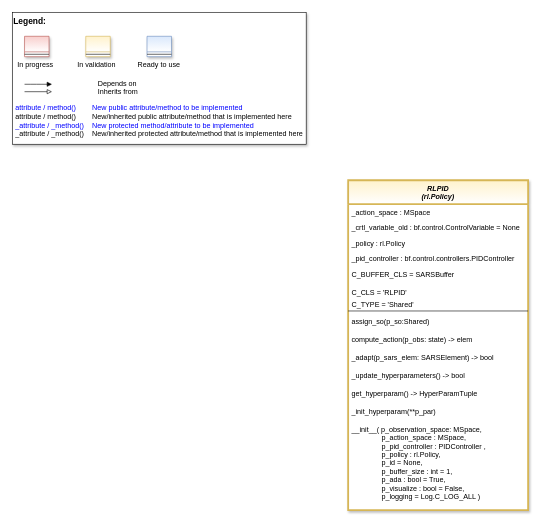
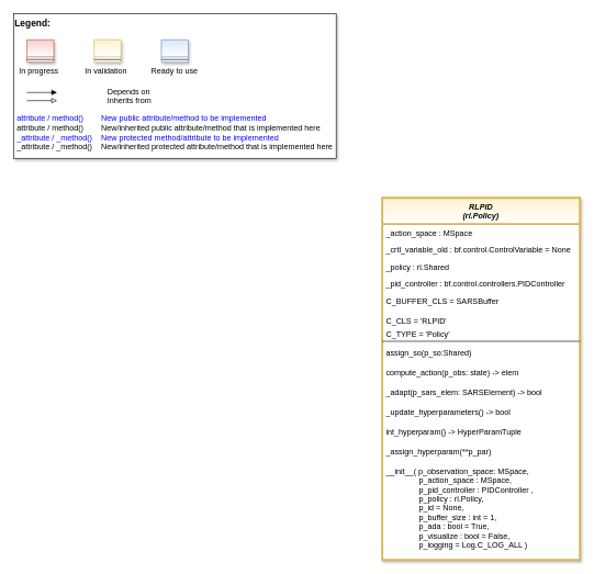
  <mxCell id="0" />
  <mxCell id="1" parent="0" />
  <mxCell id="2" value="&lt;font color=&quot;#000000&quot; size=&quot;1&quot;&gt;&lt;b style=&quot;font-size: 14px&quot;&gt;Legend:&lt;br&gt;&lt;/b&gt;&lt;/font&gt;&lt;br&gt;&lt;br&gt;&lt;br&gt;&lt;font color=&quot;#0000ff&quot; style=&quot;font-size: 6px&quot;&gt;&lt;br&gt;&lt;/font&gt;&lt;span style=&quot;color: rgb(0 , 0 , 0)&quot;&gt;&lt;font style=&quot;font-size: 4px&quot;&gt;&amp;nbsp; &amp;nbsp;&lt;/font&gt;&amp;nbsp;In progress&amp;nbsp; &amp;nbsp; &amp;nbsp; &amp;nbsp; &amp;nbsp; &amp;nbsp; In validation&amp;nbsp; &amp;nbsp; &amp;nbsp; &amp;nbsp; &amp;nbsp; &amp;nbsp;Ready to use&lt;/span&gt;&lt;font color=&quot;#000000&quot;&gt;&amp;nbsp;&lt;br&gt;&lt;/font&gt;&lt;font color=&quot;#0000ff&quot;&gt;&lt;br&gt;&lt;br&gt;&lt;br&gt;&lt;br&gt;&amp;nbsp;attribute / method()&amp;nbsp; &amp;nbsp; &amp;nbsp; &amp;nbsp; New public attribute/method to be implemented&lt;/font&gt;&lt;br&gt;&lt;font color=&quot;#000000&quot;&gt;&amp;nbsp;&lt;/font&gt;&lt;font color=&quot;#000000&quot;&gt;attribute / method()&lt;span&gt; &lt;/span&gt;&amp;nbsp; &amp;nbsp; &amp;nbsp; &amp;nbsp;New/inherited public attribute/method that is implemented here&lt;br&gt;&lt;/font&gt;&lt;font color=&quot;#0000ff&quot;&gt;&amp;nbsp;_attribute /&amp;nbsp;&lt;/font&gt;&lt;font color=&quot;#0000ff&quot;&gt;_method()&amp;nbsp; &amp;nbsp; New protected method/attribute to be implemented&lt;/font&gt;&lt;br&gt;&lt;font color=&quot;#000000&quot;&gt;&amp;nbsp;_attribute / _method()&amp;nbsp; &amp;nbsp; New/inherited protected attribute/method that is implemented here&lt;br&gt;&lt;/font&gt;&lt;font color=&quot;#000000&quot;&gt;&lt;br&gt;&lt;br&gt;&lt;br&gt;&lt;br&gt;&lt;br&gt;&lt;/font&gt;" style="text;html=1;align=left;verticalAlign=top;whiteSpace=wrap;rounded=0;fontColor=#006600;strokeColor=#000000;shadow=1;fillColor=#ffffff;" vertex="1" parent="1"><mxGeometry x="20" y="20" width="490.0" height="220" as="geometry" /></mxCell>
  <mxCell id="3" value="Depends on" style="endArrow=block;html=1;labelPosition=right;verticalLabelPosition=middle;align=left;verticalAlign=middle;endFill=1;fontSize=12;" edge="1" parent="1"><mxGeometry x="-1572.915" y="-2140" width="51.042" height="50" as="geometry"><mxPoint x="40.418" y="140.003" as="sourcePoint" /><mxPoint x="86.201" y="140.003" as="targetPoint" /><mxPoint x="98" as="offset" /><Array as="points"><mxPoint x="60.835" y="140" /></Array></mxGeometry></mxCell>
  <mxCell id="4" value="Inherits from" style="endArrow=block;html=1;labelPosition=right;verticalLabelPosition=middle;align=left;verticalAlign=middle;endFill=0;fontSize=12;" edge="1" parent="1"><mxGeometry x="-1572.915" y="-2140" width="51.042" height="50" as="geometry"><mxPoint x="40.418" y="152.385" as="sourcePoint" /><mxPoint x="86.201" y="152.385" as="targetPoint" /><mxPoint x="98" y="1" as="offset" /></mxGeometry></mxCell>
  <mxCell id="5" value="" style="swimlane;fontStyle=3;align=center;verticalAlign=top;childLayout=stackLayout;horizontal=1;startSize=26;horizontalStack=0;resizeParent=1;resizeLast=0;collapsible=1;marginBottom=0;rounded=0;shadow=1;strokeWidth=1;fillColor=#f8cecc;strokeColor=#b85450;gradientColor=#ffffff;swimlaneFillColor=#ffffff;" vertex="1" parent="1"><mxGeometry x="40.418" y="60" width="40.833" height="34" as="geometry"><mxRectangle x="230" y="140" width="160" height="26" as="alternateBounds" /></mxGeometry></mxCell>
  <mxCell id="6" value="" style="line;html=1;strokeWidth=1;align=left;verticalAlign=middle;spacingTop=-1;spacingLeft=3;spacingRight=3;rotatable=0;labelPosition=right;points=[];portConstraint=eastwest;" vertex="1" parent="5"><mxGeometry y="26" width="40.833" height="8" as="geometry" /></mxCell>
  <mxCell id="7" value="" style="swimlane;fontStyle=3;align=center;verticalAlign=top;childLayout=stackLayout;horizontal=1;startSize=26;horizontalStack=0;resizeParent=1;resizeLast=0;collapsible=1;marginBottom=0;rounded=0;shadow=1;strokeWidth=1;fillColor=#fff2cc;strokeColor=#d6b656;gradientColor=#ffffff;swimlaneFillColor=#ffffff;" vertex="1" parent="1"><mxGeometry x="142.502" y="60" width="40.833" height="34" as="geometry"><mxRectangle x="230" y="140" width="160" height="26" as="alternateBounds" /></mxGeometry></mxCell>
  <mxCell id="8" value="" style="line;html=1;strokeWidth=1;align=left;verticalAlign=middle;spacingTop=-1;spacingLeft=3;spacingRight=3;rotatable=0;labelPosition=right;points=[];portConstraint=eastwest;" vertex="1" parent="7"><mxGeometry y="26" width="40.833" height="8" as="geometry" /></mxCell>
  <mxCell id="9" value="" style="swimlane;fontStyle=3;align=center;verticalAlign=top;childLayout=stackLayout;horizontal=1;startSize=26;horizontalStack=0;resizeParent=1;resizeLast=0;collapsible=1;marginBottom=0;rounded=0;shadow=1;strokeWidth=1;fillColor=#dae8fc;strokeColor=#6c8ebf;gradientColor=#ffffff;swimlaneFillColor=#ffffff;" vertex="1" parent="1"><mxGeometry x="244.585" y="60" width="40.833" height="34" as="geometry"><mxRectangle x="230" y="140" width="160" height="26" as="alternateBounds" /></mxGeometry></mxCell>
  <mxCell id="10" value="" style="line;html=1;strokeWidth=1;align=left;verticalAlign=middle;spacingTop=-1;spacingLeft=3;spacingRight=3;rotatable=0;labelPosition=right;points=[];portConstraint=eastwest;" vertex="1" parent="9"><mxGeometry y="26" width="40.833" height="8" as="geometry" /></mxCell>
  <mxCell id="11" value="RLPID&#10;(rl.Policy)" style="swimlane;fontStyle=3;align=center;verticalAlign=top;childLayout=stackLayout;horizontal=1;startSize=40;horizontalStack=0;resizeParent=1;resizeLast=0;collapsible=1;marginBottom=0;rounded=0;shadow=1;strokeWidth=3;fillColor=#fff2cc;strokeColor=#d6b656;swimlaneFillColor=#ffffff;gradientColor=#FFFFFF;" vertex="1" parent="1"><mxGeometry x="580" y="300" width="300" height="550" as="geometry"><mxRectangle x="230" y="140" width="160" height="26" as="alternateBounds" /></mxGeometry></mxCell>
  <mxCell id="12" value="_action_space : MSpace" style="text;align=left;verticalAlign=top;spacingLeft=4;spacingRight=4;overflow=hidden;rotatable=0;points=[[0,0.5],[1,0.5]];portConstraint=eastwest;fontColor=default;" vertex="1" parent="11"><mxGeometry y="40" width="300" height="26" as="geometry" /></mxCell>
  <mxCell id="13" value="_crtl_variable_old : bf.control.ControlVariable = None" style="text;align=left;verticalAlign=top;spacingLeft=4;spacingRight=4;overflow=hidden;rotatable=0;points=[[0,0.5],[1,0.5]];portConstraint=eastwest;fontColor=default;" vertex="1" parent="11"><mxGeometry y="66" width="300" height="26" as="geometry" /></mxCell>
- <mxCell id="14" value="_policy : rl.Policy" style="text;align=left;verticalAlign=top;spacingLeft=4;spacingRight=4;overflow=hidden;rotatable=0;points=[[0,0.5],[1,0.5]];portConstraint=eastwest;fontColor=default;" vertex="1" parent="11"><mxGeometry y="92" width="300" height="26" as="geometry" /></mxCell>
+ <mxCell id="14" value="_policy : rl.Shared" style="text;align=left;verticalAlign=top;spacingLeft=4;spacingRight=4;overflow=hidden;rotatable=0;points=[[0,0.5],[1,0.5]];portConstraint=eastwest;fontColor=default;" vertex="1" parent="11"><mxGeometry y="92" width="300" height="26" as="geometry" /></mxCell>
  <mxCell id="15" value="_pid_controller : bf.control.controllers.PIDController" style="text;align=left;verticalAlign=top;spacingLeft=4;spacingRight=4;overflow=hidden;rotatable=0;points=[[0,0.5],[1,0.5]];portConstraint=eastwest;fontColor=default;" vertex="1" parent="11"><mxGeometry y="118" width="300" height="26" as="geometry" /></mxCell>
  <mxCell id="16" value="C_BUFFER_CLS    = SARSBuffer" style="text;align=left;verticalAlign=top;spacingLeft=4;spacingRight=4;overflow=hidden;rotatable=0;points=[[0,0.5],[1,0.5]];portConstraint=eastwest;fontColor=default;" vertex="1" parent="11"><mxGeometry y="144" width="300" height="30" as="geometry" /></mxCell>
  <mxCell id="17" value="C_CLS          = 'RLPID'&#10;" style="text;align=left;verticalAlign=top;spacingLeft=4;spacingRight=4;overflow=hidden;rotatable=0;points=[[0,0.5],[1,0.5]];portConstraint=eastwest;fontColor=default;" vertex="1" parent="11"><mxGeometry y="174" width="300" height="20" as="geometry" /></mxCell>
- <mxCell id="18" value="    C_TYPE          = 'Shared'" style="text;align=left;verticalAlign=top;spacingLeft=4;spacingRight=4;overflow=hidden;rotatable=0;points=[[0,0.5],[1,0.5]];portConstraint=eastwest;fontColor=default;" vertex="1" parent="11"><mxGeometry y="194" width="300" height="20" as="geometry" /></mxCell>
+ <mxCell id="18" value="    C_TYPE          = 'Policy'" style="text;align=left;verticalAlign=top;spacingLeft=4;spacingRight=4;overflow=hidden;rotatable=0;points=[[0,0.5],[1,0.5]];portConstraint=eastwest;fontColor=default;" vertex="1" parent="11"><mxGeometry y="194" width="300" height="20" as="geometry" /></mxCell>
  <mxCell id="19" value="" style="line;html=1;strokeWidth=1;align=left;verticalAlign=middle;spacingTop=-1;spacingLeft=3;spacingRight=3;rotatable=0;labelPosition=right;points=[];portConstraint=eastwest;" vertex="1" parent="11"><mxGeometry y="214" width="300" height="8" as="geometry" /></mxCell>
  <mxCell id="20" value="assign_so(p_so:Shared)                                                        " style="text;align=left;verticalAlign=top;spacingLeft=4;spacingRight=4;overflow=hidden;rotatable=0;points=[[0,0.5],[1,0.5]];portConstraint=eastwest;fontColor=#000000;" vertex="1" parent="11"><mxGeometry y="222" width="300" height="30" as="geometry" /></mxCell>
  <mxCell id="21" value="compute_action(p_obs: state) -&gt; elem&#10;                                                         " style="text;align=left;verticalAlign=top;spacingLeft=4;spacingRight=4;overflow=hidden;rotatable=0;points=[[0,0.5],[1,0.5]];portConstraint=eastwest;fontColor=#000000;" vertex="1" parent="11"><mxGeometry y="252" width="300" height="30" as="geometry" /></mxCell>
  <mxCell id="22" value="_adapt(p_sars_elem: SARSElement) -&gt; bool" style="text;align=left;verticalAlign=top;spacingLeft=4;spacingRight=4;overflow=hidden;rotatable=0;points=[[0,0.5],[1,0.5]];portConstraint=eastwest;fontColor=#000000;" vertex="1" parent="11"><mxGeometry y="282" width="300" height="30" as="geometry" /></mxCell>
  <mxCell id="23" value="_update_hyperparameters() -&gt; bool" style="text;align=left;verticalAlign=top;spacingLeft=4;spacingRight=4;overflow=hidden;rotatable=0;points=[[0,0.5],[1,0.5]];portConstraint=eastwest;fontColor=#000000;" vertex="1" parent="11"><mxGeometry y="312" width="300" height="30" as="geometry" /></mxCell>
- <mxCell id="24" value="get_hyperparam() -&gt; HyperParamTuple" style="text;align=left;verticalAlign=top;spacingLeft=4;spacingRight=4;overflow=hidden;rotatable=0;points=[[0,0.5],[1,0.5]];portConstraint=eastwest;fontColor=#000000;" vertex="1" parent="11"><mxGeometry y="342" width="300" height="30" as="geometry" /></mxCell>
- <mxCell id="25" value="_init_hyperparam(**p_par)" style="text;align=left;verticalAlign=top;spacingLeft=4;spacingRight=4;overflow=hidden;rotatable=0;points=[[0,0.5],[1,0.5]];portConstraint=eastwest;fontColor=#000000;" vertex="1" parent="11"><mxGeometry y="372" width="300" height="30" as="geometry" /></mxCell>
+ <mxCell id="24" value="int_hyperparam() -&gt; HyperParamTuple" style="text;align=left;verticalAlign=top;spacingLeft=4;spacingRight=4;overflow=hidden;rotatable=0;points=[[0,0.5],[1,0.5]];portConstraint=eastwest;fontColor=#000000;" vertex="1" parent="11"><mxGeometry y="342" width="300" height="30" as="geometry" /></mxCell>
+ <mxCell id="25" value="_assign_hyperparam(**p_par)" style="text;align=left;verticalAlign=top;spacingLeft=4;spacingRight=4;overflow=hidden;rotatable=0;points=[[0,0.5],[1,0.5]];portConstraint=eastwest;fontColor=#000000;" vertex="1" parent="11"><mxGeometry y="372" width="300" height="30" as="geometry" /></mxCell>
  <mxCell id="26" value="__init__(                  p_observation_space: MSpace,&#10;                                 p_action_space : MSpace,&#10;                                 p_pid_controller : PIDController ,&#10;                                 p_policy : rl.Policy,&#10;                                 p_id = None, &#10;                                 p_buffer_size : int = 1, &#10;                                 p_ada : bool = True, &#10;                                 p_visualize : bool = False, &#10;               p_logging = Log.C_LOG_ALL )&#10;&#10;" style="text;align=left;verticalAlign=top;spacingLeft=4;spacingRight=4;overflow=hidden;rotatable=0;points=[[0,0.5],[1,0.5]];portConstraint=eastwest;fontColor=default;" vertex="1" parent="11"><mxGeometry y="402" width="300" height="148" as="geometry" /></mxCell>
